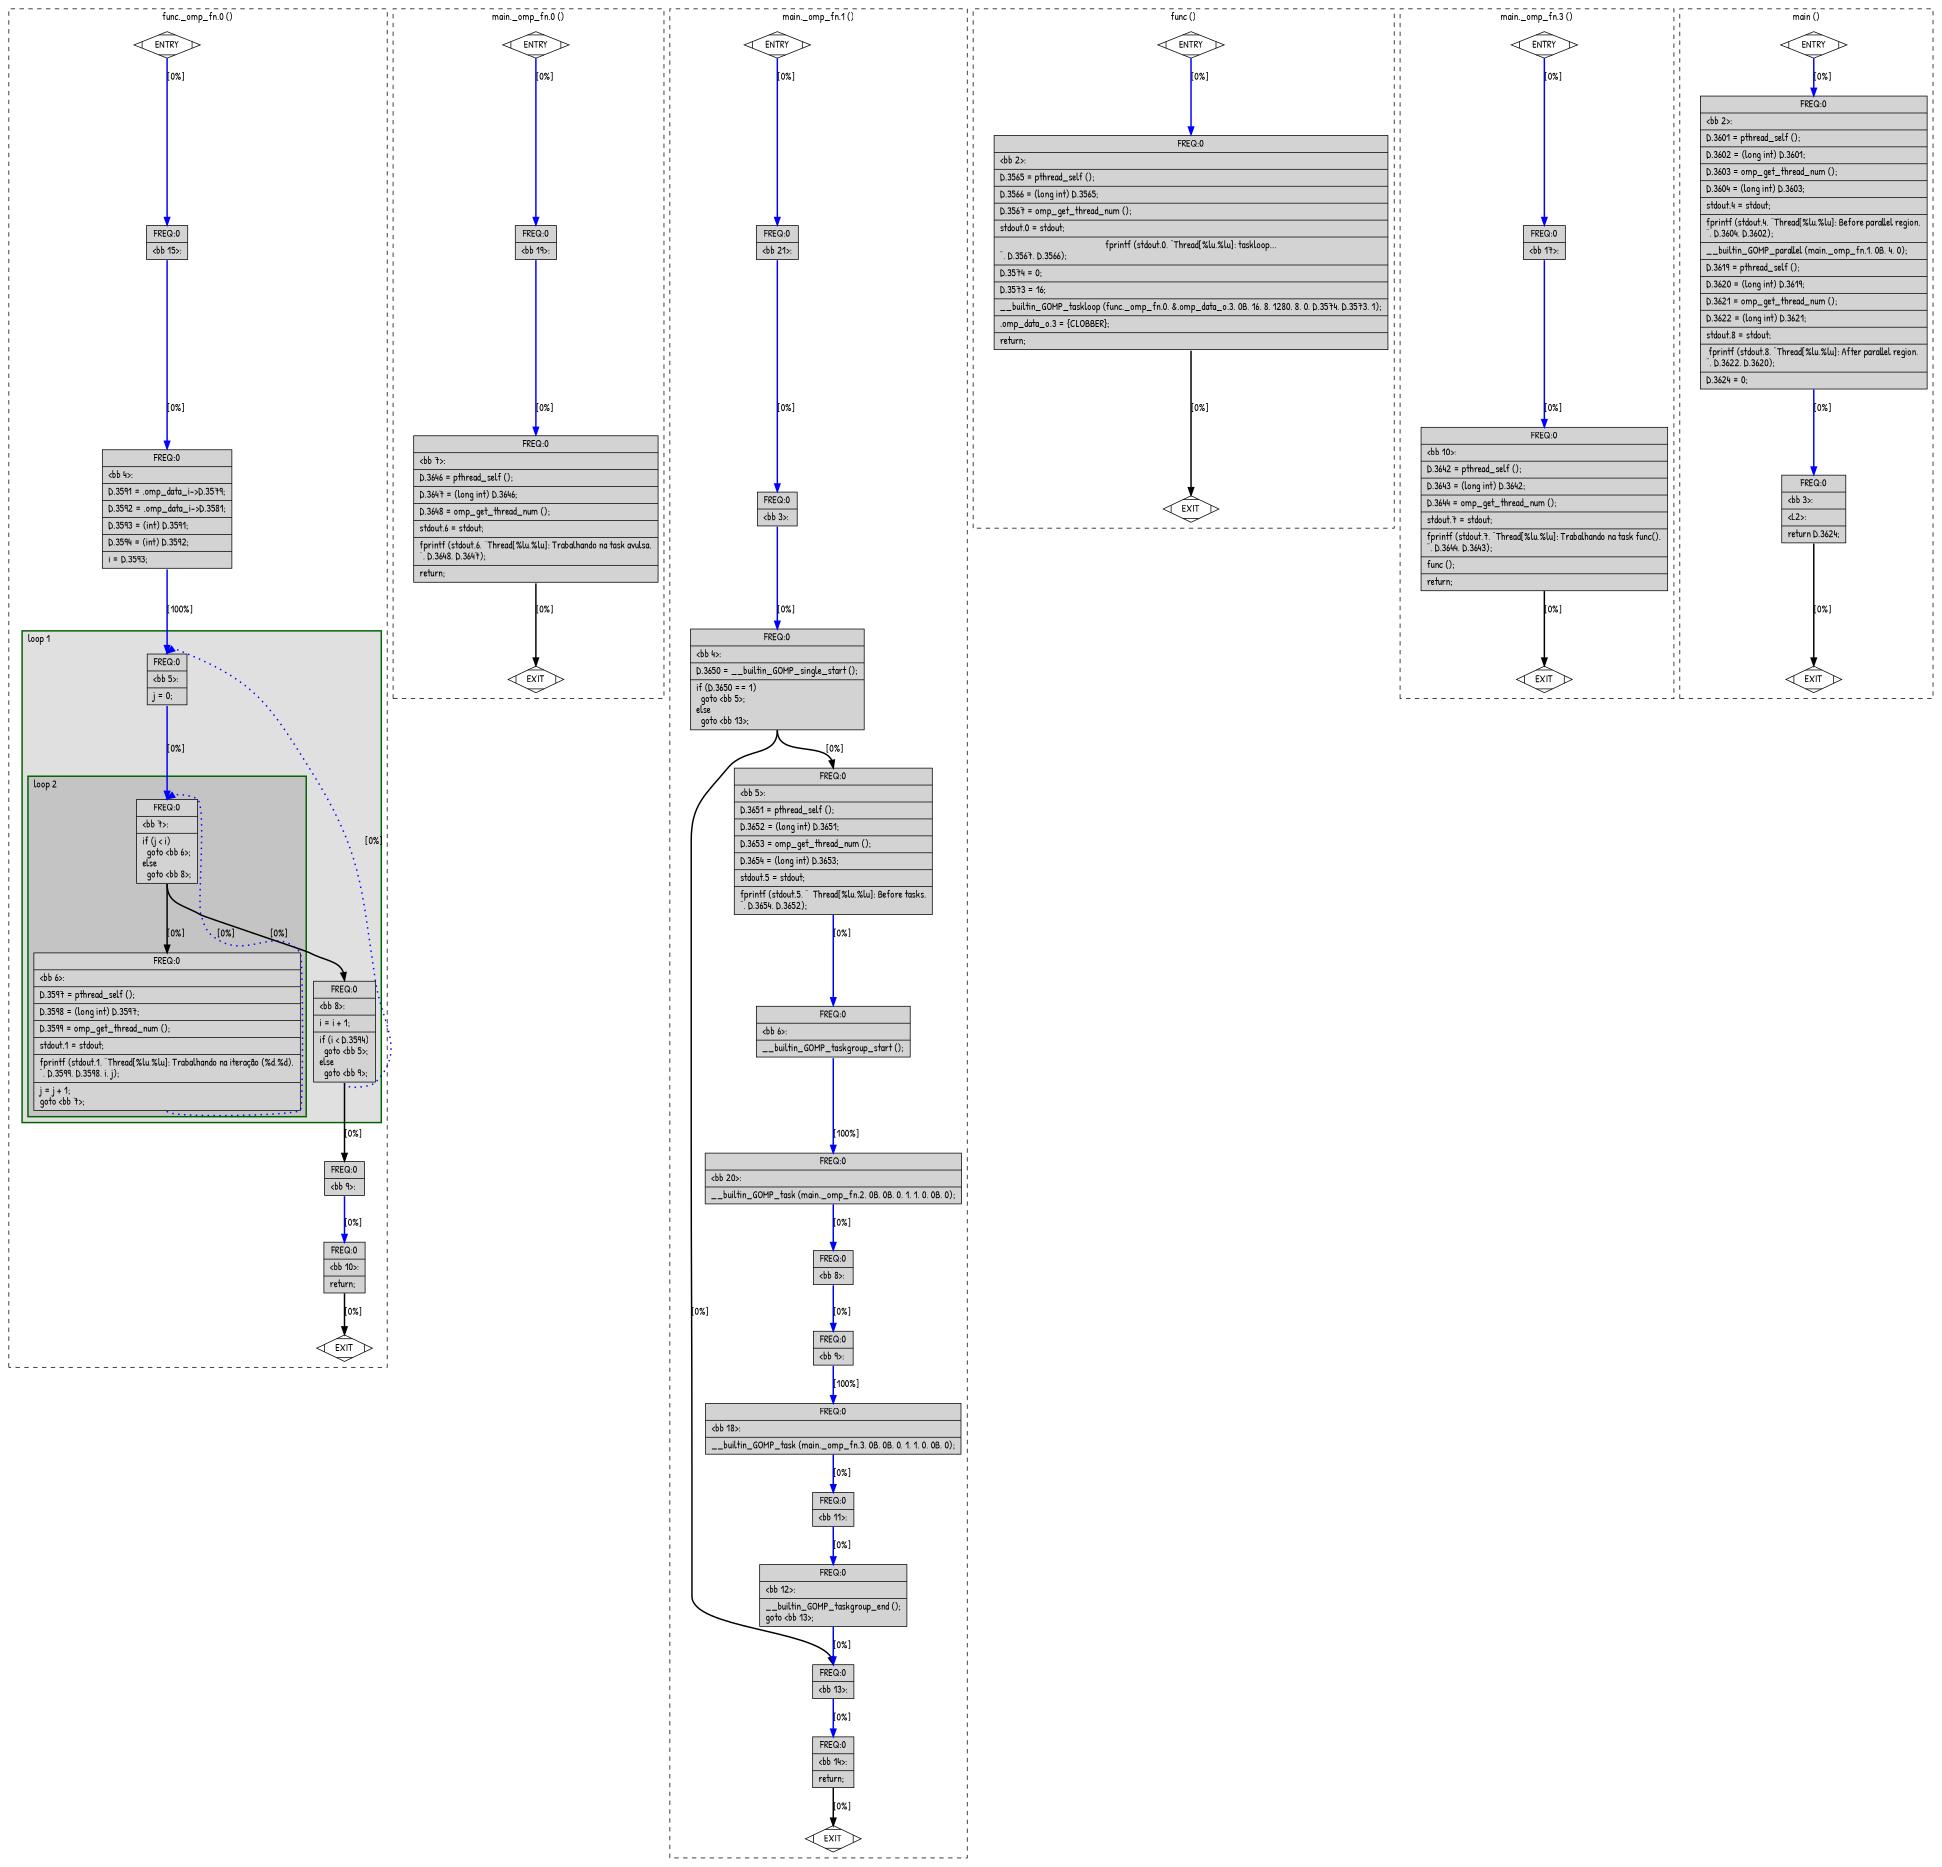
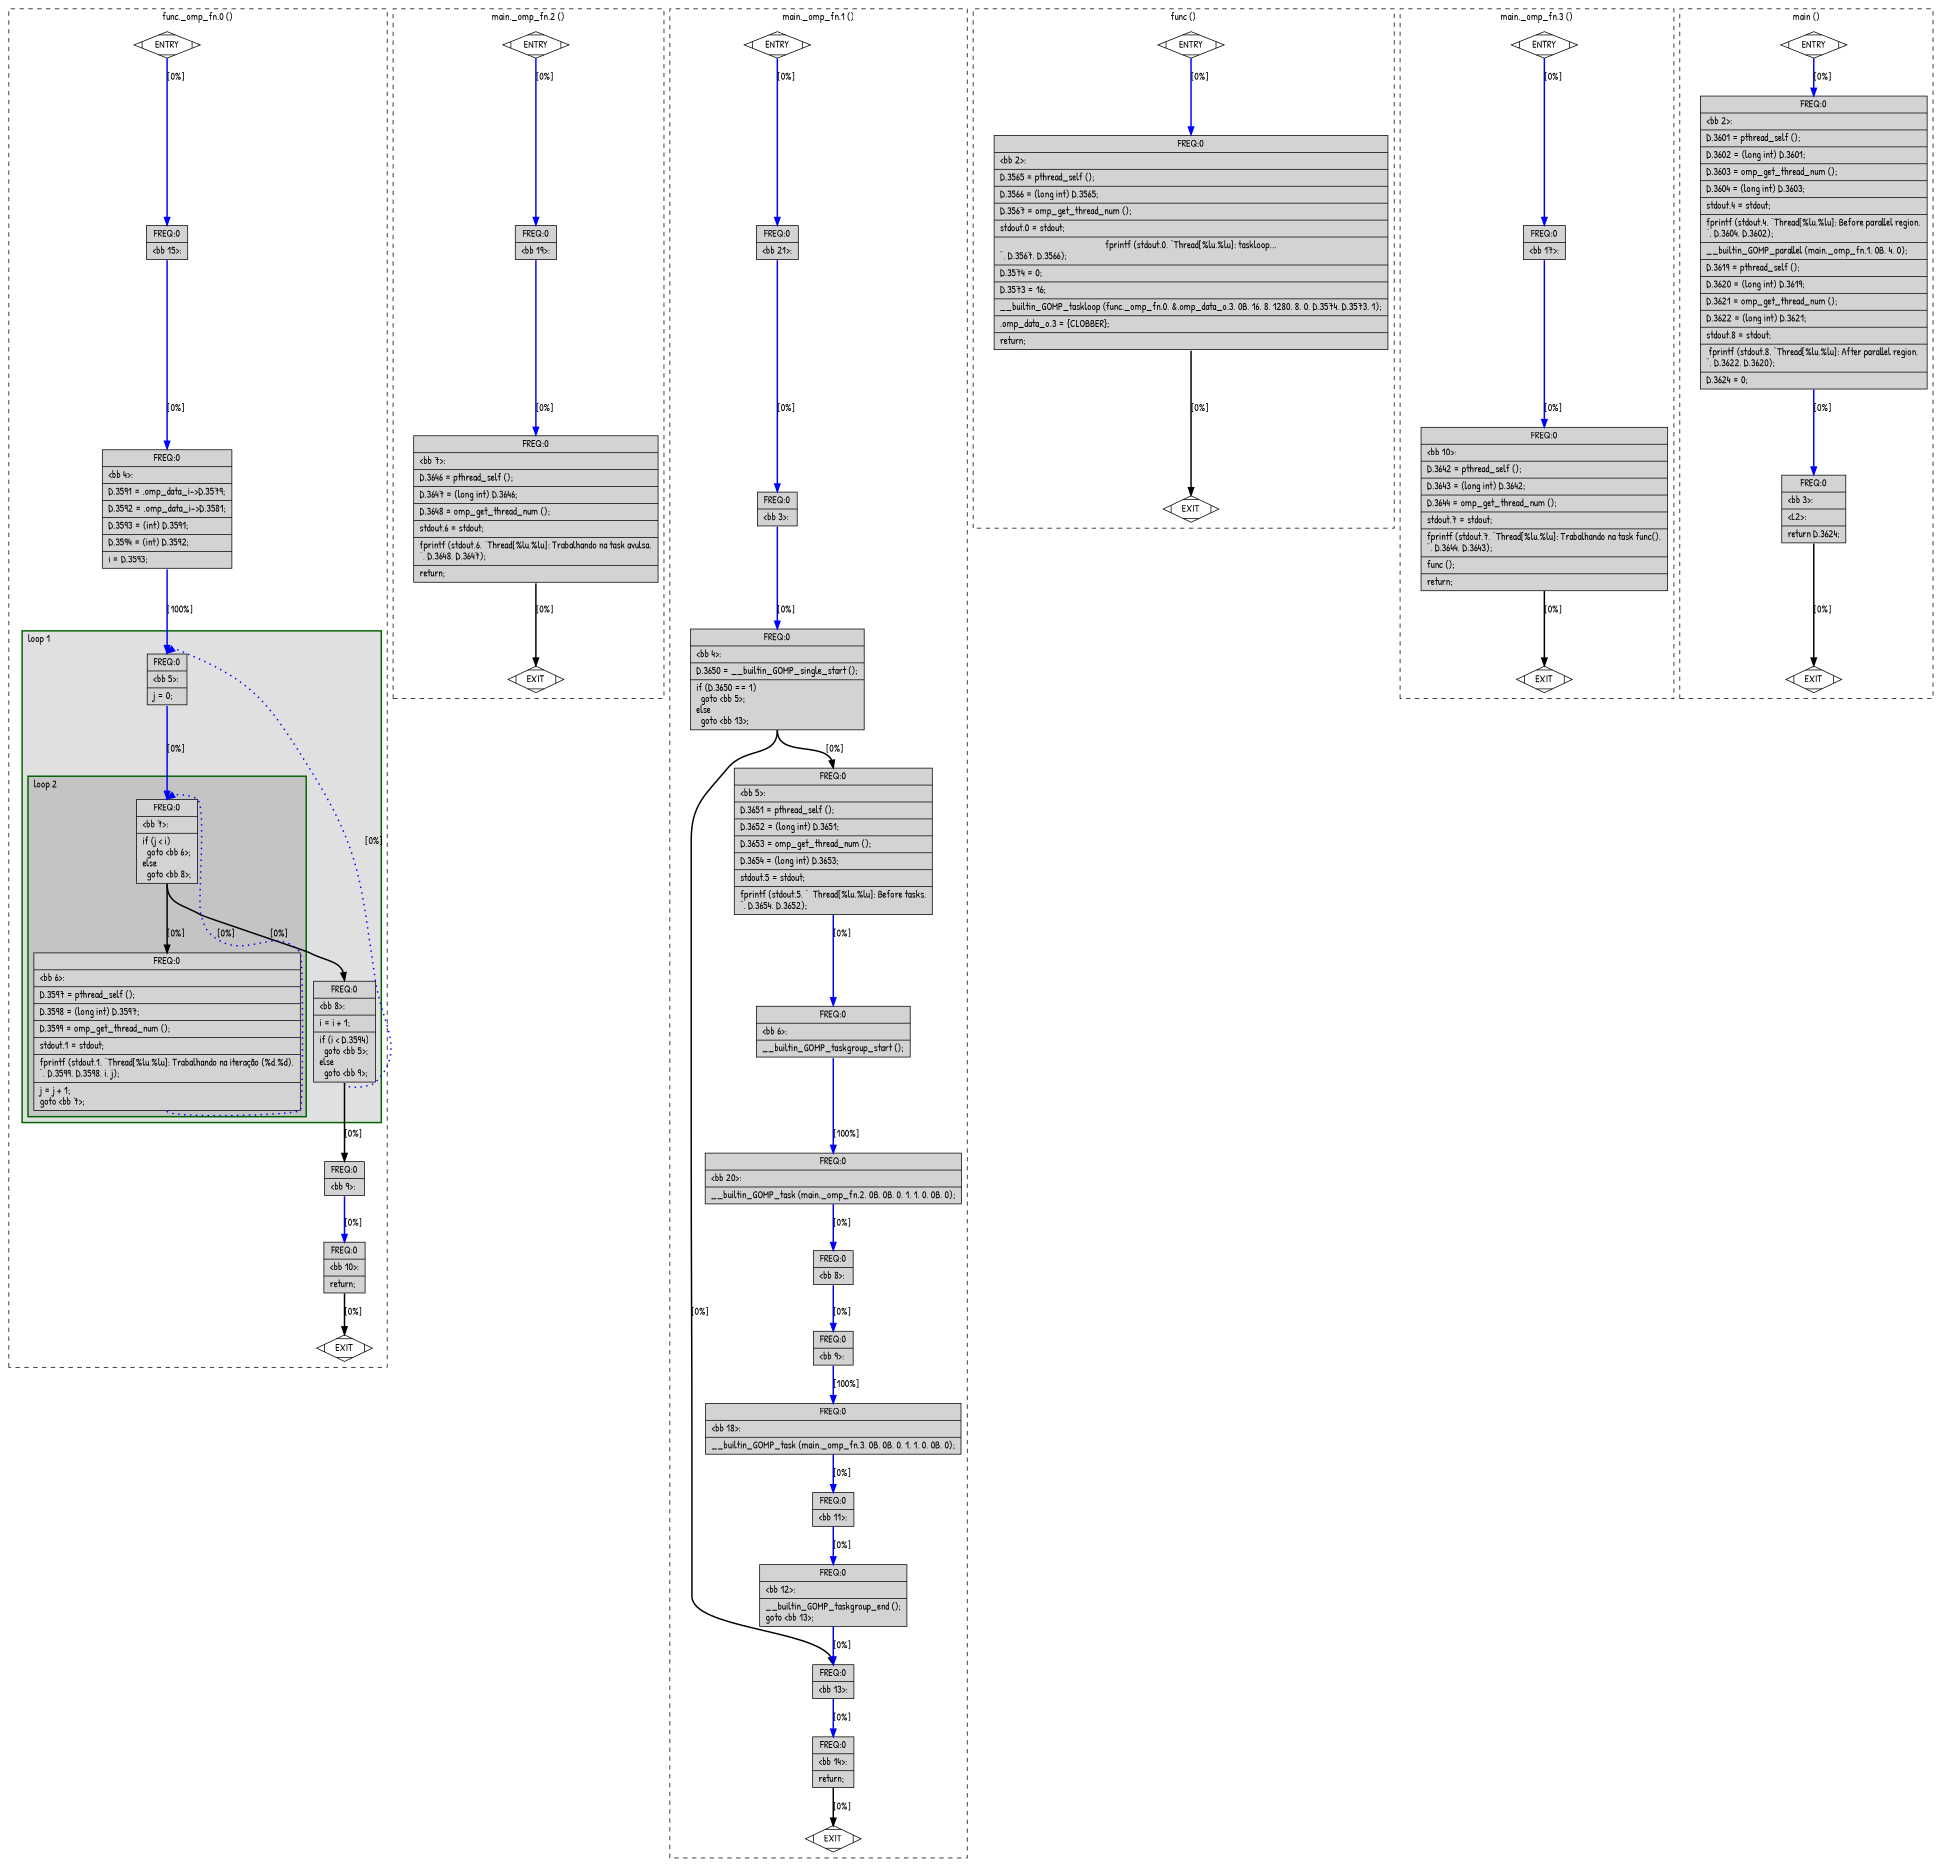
  digraph {
    fontname="Patrick Hand"
    node [fillcolor=lightgrey shape=record style=filled fontname="Patrick Hand"]
    edge [color=blue constraint=true headport=n style="solid,bold" tailport=s weight=100 fontname="Patrick Hand"]
    n1 [label="{ FREQ:0 |\<bb\ 7\>:\l|if\ (j\ \<\ i)\l\ \ goto\ \<bb\ 6\>;\lelse\l\ \ goto\ \<bb\ 8\>;\l}"]
    n2 [label="{ FREQ:0 |\<bb\ 6\>:\l|D.3597\ =\ pthread_self\ ();\l|D.3598\ =\ (long\ int)\ D.3597;\l|D.3599\ =\ omp_get_thread_num\ ();\l|stdout.1\ =\ stdout;\l|fprintf\ (stdout.1,\ \"Thread[%lu,%lu]:\ Trabalhando\ na\ iteração\ (%d,%d).\n\",\ D.3599,\ D.3598,\ i,\ j);\l|j\ =\ j\ +\ 1;\lgoto\ \<bb\ 7\>;\l}"]
    n3 [label="{ FREQ:0 |\<bb\ 5\>:\l|j\ =\ 0;\l}"]
    n4 [label="{ FREQ:0 |\<bb\ 8\>:\l|i\ =\ i\ +\ 1;\l|if\ (i\ \<\ D.3594)\l\ \ goto\ \<bb\ 5\>;\lelse\l\ \ goto\ \<bb\ 9\>;\l}"]
    n5 [label="{ FREQ:0 |\<bb\ 9\>:\l}"]
    n6 [fillcolor=white label=ENTRY shape=Mdiamond]
    n7 [fillcolor=white label=EXIT shape=Mdiamond]
    n8 [label="{ FREQ:0 |\<bb\ 15\>:\l}"]
    n9 [label="{ FREQ:0 |\<bb\ 4\>:\l|D.3591\ =\ .omp_data_i-\>D.3579;\l|D.3592\ =\ .omp_data_i-\>D.3581;\l|D.3593\ =\ (int)\ D.3591;\l|D.3594\ =\ (int)\ D.3592;\l|i\ =\ D.3593;\l}"]
    n10 [label="{ FREQ:0 |\<bb\ 10\>:\l|return;\l}"]
    n11 [fillcolor=white label=ENTRY shape=Mdiamond]
    n12 [fillcolor=white label=EXIT shape=Mdiamond]
    n13 [label="{ FREQ:0 |\<bb\ 19\>:\l}"]
    n14 [label="{ FREQ:0 |\<bb\ 7\>:\l|D.3646\ =\ pthread_self\ ();\l|D.3647\ =\ (long\ int)\ D.3646;\l|D.3648\ =\ omp_get_thread_num\ ();\l|stdout.6\ =\ stdout;\l|fprintf\ (stdout.6,\ \"Thread[%lu,%lu]:\ Trabalhando\ na\ task\ avulsa.\n\",\ D.3648,\ D.3647);\l|return;\l}"]
    n15 [fillcolor=white label=ENTRY shape=Mdiamond]
    n16 [fillcolor=white label=EXIT shape=Mdiamond]
    n17 [label="{ FREQ:0 |\<bb\ 21\>:\l}"]
    n18 [label="{ FREQ:0 |\<bb\ 3\>:\l}"]
    n19 [label="{ FREQ:0 |\<bb\ 4\>:\l|D.3650\ =\ __builtin_GOMP_single_start\ ();\l|if\ (D.3650\ ==\ 1)\l\ \ goto\ \<bb\ 5\>;\lelse\l\ \ goto\ \<bb\ 13\>;\l}"]
    n20 [label="{ FREQ:0 |\<bb\ 13\>:\l}"]
    n21 [label="{ FREQ:0 |\<bb\ 5\>:\l|D.3651\ =\ pthread_self\ ();\l|D.3652\ =\ (long\ int)\ D.3651;\l|D.3653\ =\ omp_get_thread_num\ ();\l|D.3654\ =\ (long\ int)\ D.3653;\l|stdout.5\ =\ stdout;\l|fprintf\ (stdout.5,\ \"\ \ Thread[%lu,%lu]:\ Before\ tasks.\n\",\ D.3654,\ D.3652);\l}"]
    n22 [label="{ FREQ:0 |\<bb\ 14\>:\l|return;\l}"]
    n23 [label="{ FREQ:0 |\<bb\ 6\>:\l|__builtin_GOMP_taskgroup_start\ ();\l}"]
    n24 [label="{ FREQ:0 |\<bb\ 20\>:\l|__builtin_GOMP_task\ (main._omp_fn.2,\ 0B,\ 0B,\ 0,\ 1,\ 1,\ 0,\ 0B,\ 0);\l}"]
    n25 [label="{ FREQ:0 |\<bb\ 8\>:\l}"]
    n26 [label="{ FREQ:0 |\<bb\ 9\>:\l}"]
    n27 [label="{ FREQ:0 |\<bb\ 18\>:\l|__builtin_GOMP_task\ (main._omp_fn.3,\ 0B,\ 0B,\ 0,\ 1,\ 1,\ 0,\ 0B,\ 0);\l}"]
    n28 [label="{ FREQ:0 |\<bb\ 11\>:\l}"]
    n29 [label="{ FREQ:0 |\<bb\ 12\>:\l|__builtin_GOMP_taskgroup_end\ ();\lgoto\ \<bb\ 13\>;\l}"]
    n30 [fillcolor=white label=ENTRY shape=Mdiamond]
    n31 [fillcolor=white label=EXIT shape=Mdiamond]
    n32 [label="{ FREQ:0 |\<bb\ 2\>:\l|D.3565\ =\ pthread_self\ ();\l|D.3566\ =\ (long\ int)\ D.3565;\l|D.3567\ =\ omp_get_thread_num\ ();\l|stdout.0\ =\ stdout;\l|fprintf\ (stdout.0,\ \"Thread[%lu,%lu]:\ taskloop...\n\",\ D.3567,\ D.3566);\l|D.3574\ =\ 0;\l|D.3573\ =\ 16;\l|__builtin_GOMP_taskloop\ (func._omp_fn.0,\ &.omp_data_o.3,\ 0B,\ 16,\ 8,\ 1280,\ 8,\ 0,\ D.3574,\ D.3573,\ 1);\l|.omp_data_o.3\ =\ \{CLOBBER\};\l|return;\l}"]
    n33 [fillcolor=white label=ENTRY shape=Mdiamond]
    n34 [fillcolor=white label=EXIT shape=Mdiamond]
    n35 [label="{ FREQ:0 |\<bb\ 17\>:\l}"]
    n36 [label="{ FREQ:0 |\<bb\ 10\>:\l|D.3642\ =\ pthread_self\ ();\l|D.3643\ =\ (long\ int)\ D.3642;\l|D.3644\ =\ omp_get_thread_num\ ();\l|stdout.7\ =\ stdout;\l|fprintf\ (stdout.7,\ \"Thread[%lu,%lu]:\ Trabalhando\ na\ task\ func().\n\",\ D.3644,\ D.3643);\l|func\ ();\l|return;\l}"]
    n37 [fillcolor=white label=ENTRY shape=Mdiamond]
    n38 [fillcolor=white label=EXIT shape=Mdiamond]
    n39 [label="{ FREQ:0 |\<bb\ 2\>:\l|D.3601\ =\ pthread_self\ ();\l|D.3602\ =\ (long\ int)\ D.3601;\l|D.3603\ =\ omp_get_thread_num\ ();\l|D.3604\ =\ (long\ int)\ D.3603;\l|stdout.4\ =\ stdout;\l|fprintf\ (stdout.4,\ \"Thread[%lu,%lu]:\ Before\ parallel\ region.\n\",\ D.3604,\ D.3602);\l|__builtin_GOMP_parallel\ (main._omp_fn.1,\ 0B,\ 4,\ 0);\l|D.3619\ =\ pthread_self\ ();\l|D.3620\ =\ (long\ int)\ D.3619;\l|D.3621\ =\ omp_get_thread_num\ ();\l|D.3622\ =\ (long\ int)\ D.3621;\l|stdout.8\ =\ stdout;\l|fprintf\ (stdout.8,\ \"Thread[%lu,%lu]:\ After\ parallel\ region.\n\",\ D.3622,\ D.3620);\l|D.3624\ =\ 0;\l}"]
    n40 [label="{ FREQ:0 |\<bb\ 3\>:\l|\<L2\>:\l|return\ D.3624;\l}"]
    subgraph cluster_1 {
      color=black
      label="func._omp_fn.0 ()"
      style=dashed
      n5
      n6
      n7
      n8
      n9
      n10
      subgraph cluster_2 {
        color=darkgreen
        fillcolor=grey88
        label="loop 1"
        labeljust=l
        penwidth=2
        style=filled
        n3
        n4
        subgraph cluster_3 {
          color=darkgreen
          fillcolor=grey77
          label="loop 2"
          labeljust=l
          penwidth=2
          style=filled
          n1
          n2
        }
      }
    }
    subgraph cluster_4 {
      color=black
-     label="main._omp_fn.0 ()"
+     label="main._omp_fn.2 ()"
      style=dashed
      n11
      n12
      n13
      n14
    }
    subgraph cluster_5 {
      color=black
      label="main._omp_fn.1 ()"
      style=dashed
      n15
      n16
      n17
      n18
      n19
      n20
      n21
      n22
      n23
      n24
      n25
      n26
      n27
      n28
      n29
    }
    subgraph cluster_6 {
      color=black
      label="func ()"
      style=dashed
      n30
      n31
      n32
    }
    subgraph cluster_7 {
      color=black
      label="main._omp_fn.3 ()"
      style=dashed
      n33
      n34
      n35
      n36
    }
    subgraph cluster_8 {
      color=black
      label="main ()"
      style=dashed
      n37
      n38
      n39
      n40
    }
    n1 -> n2 [color=black label="[0%]" weight=10]
    n1 -> n4 [color=black label="[0%]" weight=10]
    n2 -> n1 [constraint=false label="[0%]" style="dotted,bold" weight=10]
    n3 -> n1 [label="[0%]"]
    n4 -> n3 [constraint=false label="[0%]" style="dotted,bold" weight=10]
    n4 -> n5 [color=black label="[0%]" weight=10]
    n5 -> n10 [label="[0%]"]
    n6 -> n7 [style=invis color="" weight=""]
    n6 -> n8 [label="[0%]"]
    n8 -> n9 [label="[0%]"]
    n9 -> n3 [label="[100%]"]
    n10 -> n7 [color=black label="[0%]" weight=10]
    n11 -> n12 [style=invis color="" weight=""]
    n11 -> n13 [label="[0%]"]
    n13 -> n14 [label="[0%]"]
    n14 -> n12 [color=black label="[0%]" weight=10]
    n15 -> n16 [style=invis color="" weight=""]
    n15 -> n17 [label="[0%]"]
    n17 -> n18 [label="[0%]"]
    n18 -> n19 [label="[0%]"]
    n19 -> n20 [color=black label="[0%]" weight=10]
    n19 -> n21 [color=black label="[0%]" weight=10]
    n20 -> n22 [label="[0%]"]
    n21 -> n23 [label="[0%]"]
    n22 -> n16 [color=black label="[0%]" weight=10]
    n23 -> n24 [label="[100%]"]
    n24 -> n25 [label="[0%]"]
    n25 -> n26 [label="[0%]"]
    n26 -> n27 [label="[100%]"]
    n27 -> n28 [label="[0%]"]
    n28 -> n29 [label="[0%]"]
    n29 -> n20 [label="[0%]"]
    n30 -> n31 [style=invis color="" weight=""]
    n30 -> n32 [label="[0%]"]
    n32 -> n31 [color=black label="[0%]" weight=10]
    n33 -> n34 [style=invis color="" weight=""]
    n33 -> n35 [label="[0%]"]
    n35 -> n36 [label="[0%]"]
    n36 -> n34 [color=black label="[0%]" weight=10]
    n37 -> n38 [style=invis color="" weight=""]
    n37 -> n39 [label="[0%]"]
    n39 -> n40 [label="[0%]"]
    n40 -> n38 [color=black label="[0%]" weight=10]
  }
